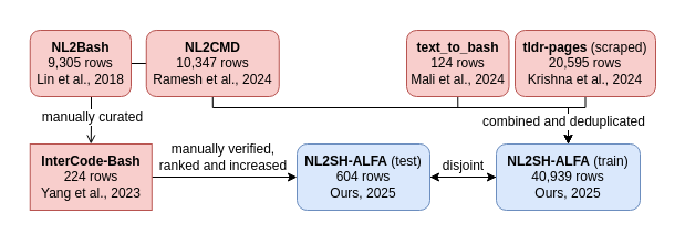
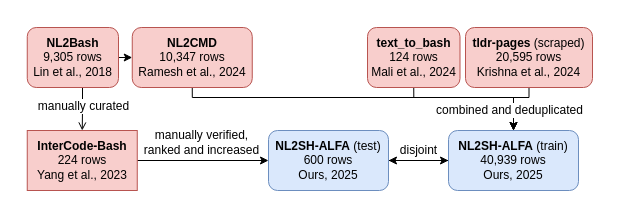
  <mxCell id="0" />
  <mxCell id="1" parent="0" />
  <mxCell id="2" value="" style="rounded=0;whiteSpace=wrap;html=1;strokeColor=none;" parent="1" vertex="1"><mxGeometry x="20.25" y="20" width="576.75" height="180" as="geometry" /></mxCell>
- <mxCell id="3" style="edgeStyle=orthogonalEdgeStyle;rounded=0;orthogonalLoop=1;jettySize=auto;html=1;exitX=1;exitY=0.5;exitDx=0;exitDy=0;entryX=0;entryY=0.5;entryDx=0;entryDy=0;endArrow=none;" parent="1" source="6" target="11" edge="1"><mxGeometry relative="1" as="geometry" /></mxCell>
+ <mxCell id="3" style="edgeStyle=orthogonalEdgeStyle;rounded=0;orthogonalLoop=1;jettySize=auto;html=1;exitX=1;exitY=0.5;exitDx=0;exitDy=0;entryX=0;entryY=0.5;entryDx=0;entryDy=0;" parent="1" source="6" target="11" edge="1"><mxGeometry relative="1" as="geometry" /></mxCell>
  <mxCell id="4" style="edgeStyle=orthogonalEdgeStyle;rounded=0;orthogonalLoop=1;jettySize=auto;html=1;exitX=0.5;exitY=1;exitDx=0;exitDy=0;entryX=0.5;entryY=0;entryDx=0;entryDy=0;endArrow=open;" parent="1" source="6" target="9" edge="1"><mxGeometry relative="1" as="geometry"><Array as="points"><mxPoint x="82" y="87" /><mxPoint x="82" y="109" /></Array></mxGeometry></mxCell>
  <mxCell id="5" value="&lt;font style=&quot;font-size: 12px;&quot;&gt;manually curated&lt;/font&gt;" style="edgeLabel;html=1;align=center;verticalAlign=middle;resizable=0;points=[];" parent="4" vertex="1" connectable="0"><mxGeometry x="-0.2" y="1" relative="1" as="geometry"><mxPoint x="-1" y="7" as="offset" /></mxGeometry></mxCell>
  <mxCell id="6" value="&lt;b&gt;NL2Bash&lt;/b&gt;&lt;div&gt;9,305 rows&lt;/div&gt;&lt;div&gt;Lin et al., 2018&lt;/div&gt;" style="rounded=1;whiteSpace=wrap;html=1;fillColor=#f8cecc;strokeColor=#b85450;" parent="1" vertex="1"><mxGeometry x="26.75" y="27" width="91.25" height="60" as="geometry" /></mxCell>
  <mxCell id="7" style="edgeStyle=orthogonalEdgeStyle;rounded=0;orthogonalLoop=1;jettySize=auto;html=1;exitX=1;exitY=0.5;exitDx=0;exitDy=0;entryX=0;entryY=0.5;entryDx=0;entryDy=0;" parent="1" source="9" target="18" edge="1"><mxGeometry relative="1" as="geometry" /></mxCell>
  <mxCell id="8" value="&lt;div style=&quot;&quot;&gt;&lt;font style=&quot;font-size: 12px;&quot;&gt;&lt;font style=&quot;&quot;&gt;manually verified,&lt;/font&gt;&lt;/font&gt;&lt;/div&gt;&lt;div style=&quot;&quot;&gt;&lt;font style=&quot;font-size: 12px;&quot;&gt;ranked and increased&lt;/font&gt;&lt;/div&gt;" style="edgeLabel;html=1;align=center;verticalAlign=middle;resizable=0;points=[];" parent="7" vertex="1" connectable="0"><mxGeometry x="-0.137" y="-1" relative="1" as="geometry"><mxPoint x="7" y="-20" as="offset" /></mxGeometry></mxCell>
  <mxCell id="9" value="&lt;b&gt;InterCode-Bash&lt;/b&gt;&lt;div&gt;224 rows&lt;/div&gt;&lt;div&gt;Yang et al., 2023&lt;/div&gt;" style="whiteSpace=wrap;html=1;fillColor=#f8cecc;strokeColor=#b85450;rounded=0;" parent="1" vertex="1"><mxGeometry x="26.75" y="130" width="110" height="60" as="geometry" /></mxCell>
  <mxCell id="10" style="edgeStyle=orthogonalEdgeStyle;rounded=0;orthogonalLoop=1;jettySize=auto;html=1;exitX=0.5;exitY=1;exitDx=0;exitDy=0;entryX=0.5;entryY=0;entryDx=0;entryDy=0;" parent="1" source="11" target="21" edge="1"><mxGeometry relative="1" as="geometry"><Array as="points"><mxPoint x="192" y="97" /><mxPoint x="513" y="97" /></Array></mxGeometry></mxCell>
  <mxCell id="11" value="&lt;b&gt;NL2CMD&lt;/b&gt;&lt;div&gt;10,347 rows&lt;/div&gt;&lt;div&gt;Ramesh et al., 2024&lt;/div&gt;" style="rounded=1;whiteSpace=wrap;html=1;fillColor=#f8cecc;strokeColor=#b85450;" parent="1" vertex="1"><mxGeometry x="131.75" y="27" width="120" height="60" as="geometry" /></mxCell>
  <mxCell id="12" style="edgeStyle=orthogonalEdgeStyle;rounded=0;orthogonalLoop=1;jettySize=auto;html=1;exitX=0.5;exitY=1;exitDx=0;exitDy=0;entryX=0.5;entryY=0;entryDx=0;entryDy=0;" parent="1" source="13" target="21" edge="1"><mxGeometry relative="1" as="geometry"><Array as="points"><mxPoint x="413" y="97" /><mxPoint x="513" y="97" /></Array></mxGeometry></mxCell>
  <mxCell id="13" value="&lt;b&gt;text_to_bash&lt;/b&gt;&lt;div&gt;124 rows&lt;/div&gt;&lt;div&gt;Mali et al., 2024&lt;/div&gt;" style="rounded=1;whiteSpace=wrap;html=1;fillColor=#f8cecc;strokeColor=#b85450;" parent="1" vertex="1"><mxGeometry x="367" y="27" width="92.5" height="60" as="geometry" /></mxCell>
  <mxCell id="14" style="edgeStyle=orthogonalEdgeStyle;rounded=0;orthogonalLoop=1;jettySize=auto;html=1;exitX=0.5;exitY=1;exitDx=0;exitDy=0;entryX=0.5;entryY=0;entryDx=0;entryDy=0;" parent="1" source="16" target="21" edge="1"><mxGeometry relative="1" as="geometry"><Array as="points"><mxPoint x="528" y="97" /><mxPoint x="513" y="97" /></Array></mxGeometry></mxCell>
  <mxCell id="15" value="&lt;span style=&quot;font-size: 12px;&quot;&gt;combined and deduplicated&lt;/span&gt;" style="edgeLabel;html=1;align=center;verticalAlign=middle;resizable=0;points=[];" parent="14" vertex="1" connectable="0"><mxGeometry x="0.681" y="1" relative="1" as="geometry"><mxPoint x="-6" y="-11" as="offset" /></mxGeometry></mxCell>
  <mxCell id="16" value="&lt;b&gt;tldr-pages &lt;/b&gt;(scraped)&lt;div&gt;20,595 rows&lt;/div&gt;&lt;div&gt;Krishna et al., 2024&lt;/div&gt;" style="rounded=1;whiteSpace=wrap;html=1;fillColor=#f8cecc;strokeColor=#b85450;" parent="1" vertex="1"><mxGeometry x="465" y="27" width="127" height="60" as="geometry" /></mxCell>
  <mxCell id="17" style="edgeStyle=orthogonalEdgeStyle;rounded=0;orthogonalLoop=1;jettySize=auto;html=1;exitX=1;exitY=0.5;exitDx=0;exitDy=0;entryX=0;entryY=0.5;entryDx=0;entryDy=0;" parent="1" source="18" target="21" edge="1"><mxGeometry relative="1" as="geometry" /></mxCell>
- <mxCell id="18" value="&lt;b&gt;NL2SH-ALFA&amp;nbsp;&lt;/b&gt;(test)&lt;div&gt;604 rows&lt;/div&gt;&lt;div&gt;Ours, 2025&lt;/div&gt;" style="rounded=1;whiteSpace=wrap;html=1;fillColor=#dae8fc;strokeColor=#6c8ebf;" parent="1" vertex="1"><mxGeometry x="268" y="130" width="120" height="60" as="geometry" /></mxCell>
+ <mxCell id="18" value="&lt;b&gt;NL2SH-ALFA&amp;nbsp;&lt;/b&gt;(test)&lt;div&gt;600 rows&lt;/div&gt;&lt;div&gt;Ours, 2025&lt;/div&gt;" style="rounded=1;whiteSpace=wrap;html=1;fillColor=#dae8fc;strokeColor=#6c8ebf;" parent="1" vertex="1"><mxGeometry x="268" y="130" width="120" height="60" as="geometry" /></mxCell>
  <mxCell id="19" style="edgeStyle=orthogonalEdgeStyle;rounded=0;orthogonalLoop=1;jettySize=auto;html=1;exitX=0;exitY=0.5;exitDx=0;exitDy=0;entryX=1;entryY=0.5;entryDx=0;entryDy=0;" parent="1" source="21" target="18" edge="1"><mxGeometry relative="1" as="geometry" /></mxCell>
  <mxCell id="20" value="&lt;font style=&quot;font-size: 12px;&quot;&gt;disjoint&lt;/font&gt;" style="edgeLabel;html=1;align=center;verticalAlign=middle;resizable=0;points=[];" parent="19" vertex="1" connectable="0"><mxGeometry x="-0.026" y="2" relative="1" as="geometry"><mxPoint x="-2" y="-13" as="offset" /></mxGeometry></mxCell>
  <mxCell id="21" value="&lt;b&gt;NL2SH-ALFA&amp;nbsp;&lt;/b&gt;(train)&lt;div&gt;40,939 rows&lt;/div&gt;&lt;div&gt;Ours, 2025&lt;/div&gt;" style="rounded=1;whiteSpace=wrap;html=1;fillColor=#dae8fc;strokeColor=#6c8ebf;" parent="1" vertex="1"><mxGeometry x="448" y="130" width="130" height="60" as="geometry" /></mxCell>
